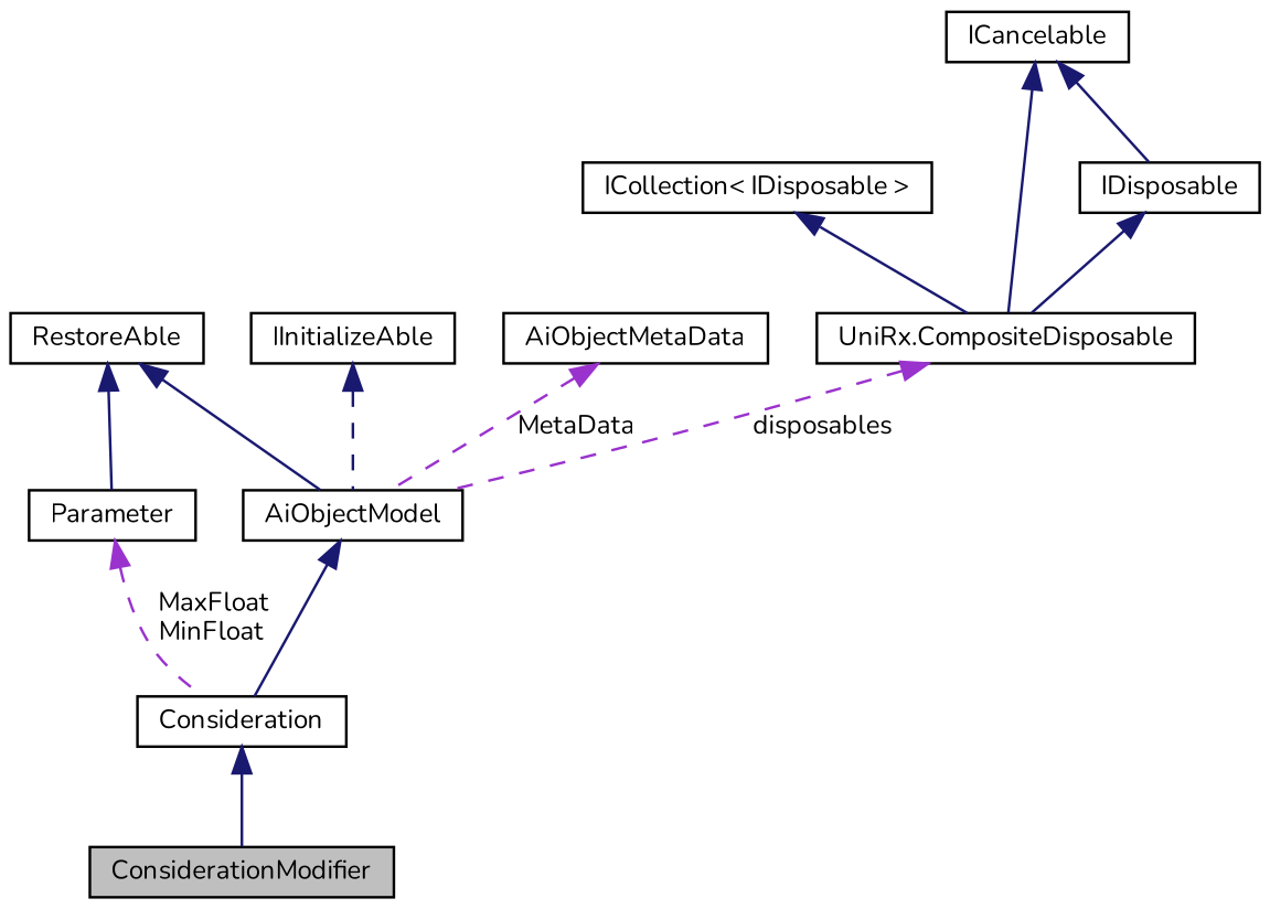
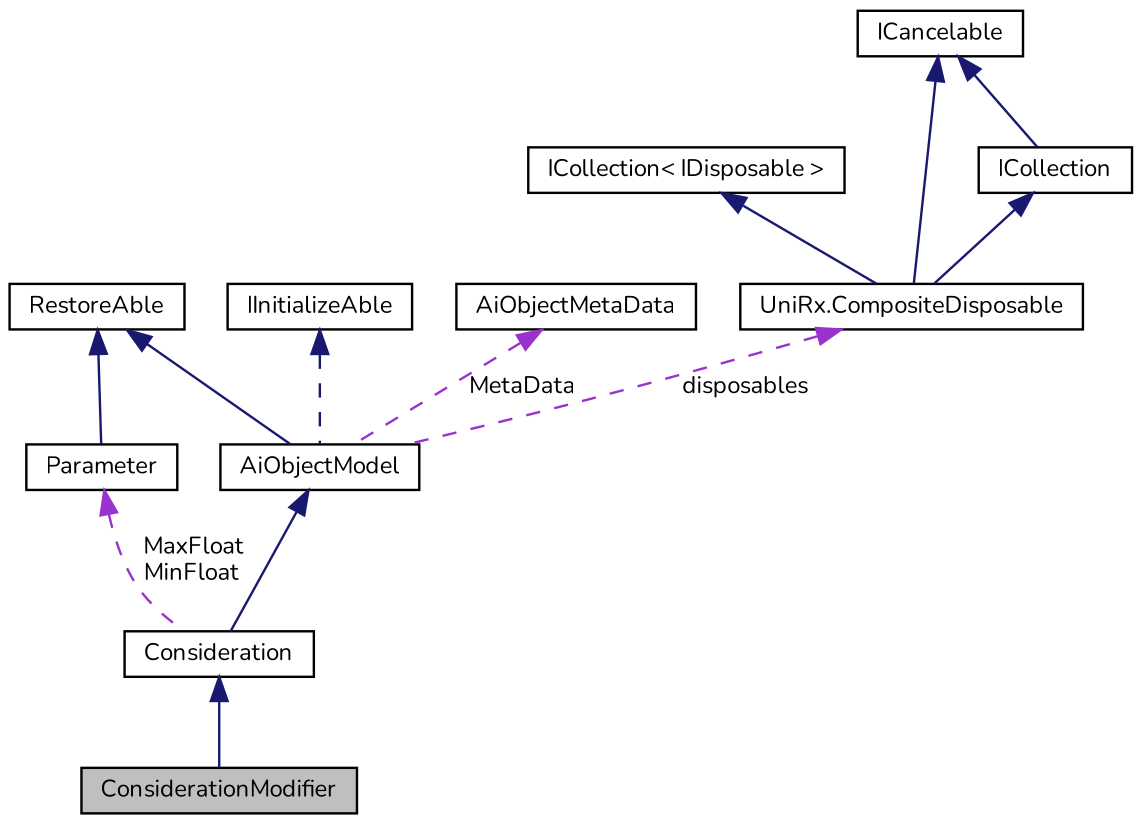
  digraph {
    fontname=Nunito
    node [color=black fillcolor=white fontname=Nunito fontsize=10 shape=record style=filled]
    edge [color=midnightblue dir=back fontname=Nunito fontsize=10 labelfontname=Helvetica labelfontsize=10 style=solid]
    n1 [fillcolor=grey75 fontcolor=black height=0.2 label=ConsiderationModifier width=0.4]
    n2 [height=0.2 label=Consideration width=0.4]
    n3 [height=0.2 label=AiObjectModel width=0.4]
    n4 [height=0.2 label=RestoreAble width=0.4]
    n5 [height=0.2 label=Parameter width=0.4]
    n6 [height=0.2 label=IInitializeAble width=0.4]
    n7 [height=0.2 label=AiObjectMetaData width=0.4]
    n8 [height=0.2 label="UniRx.CompositeDisposable" width=0.4]
    n9 [height=0.2 label="ICollection\< IDisposable \>" width=0.4]
-   n10 [height=0.2 label=IDisposable width=0.4]
+   n10 [height=0.2 label=ICollection width=0.4]
    n11 [height=0.2 label=ICancelable width=0.4]
    n2 -> n1
    n3 -> n2
    n4 -> n3
    n4 -> n5
    n5 -> n2 [color=darkorchid3 label=" MaxFloat\nMinFloat" style=dashed]
    n6 -> n3 [style=dashed]
    n7 -> n3 [color=darkorchid3 label=" MetaData" style=dashed]
    n8 -> n3 [color=darkorchid3 label=" disposables" style=dashed]
    n9 -> n8
    n10 -> n8
    n11 -> n8
    n11 -> n10
  }
